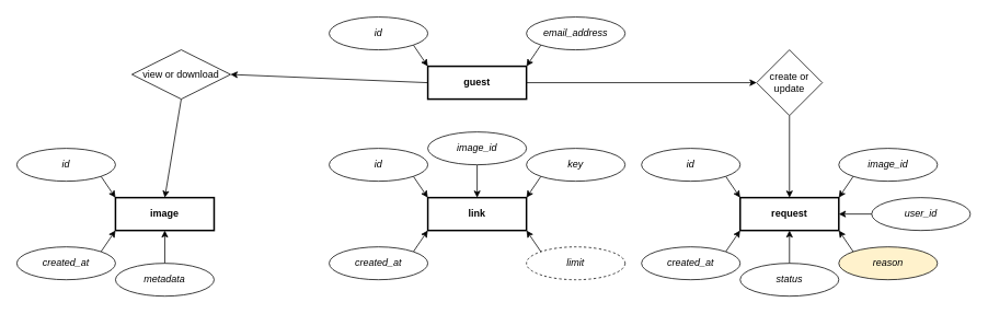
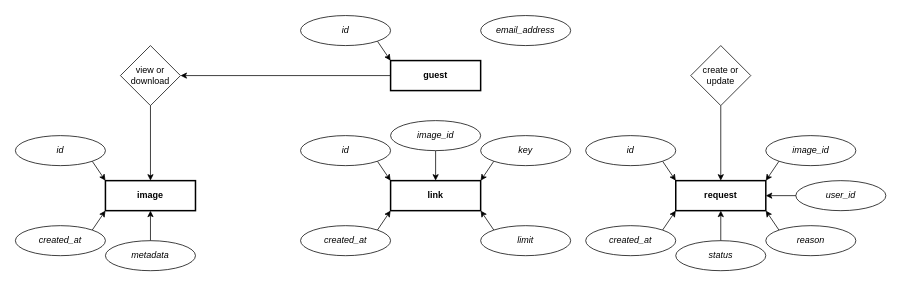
  <mxCell id="0" />
  <mxCell id="1" parent="0" />
  <mxCell id="2" value="request" style="rounded=0;whiteSpace=wrap;html=1;fontStyle=1;strokeWidth=2;" vertex="1" parent="1"><mxGeometry x="900" y="240" width="120" height="40" as="geometry" /></mxCell>
  <mxCell id="3" style="edgeStyle=none;html=1;exitX=0;exitY=0;exitDx=0;exitDy=0;entryX=1;entryY=1;entryDx=0;entryDy=0;startArrow=none;startFill=0;" edge="1" parent="1" source="4" target="2"><mxGeometry relative="1" as="geometry" /></mxCell>
- <mxCell id="4" value="reason" style="ellipse;whiteSpace=wrap;html=1;fontStyle=2;fillColor=#fff2cc;" vertex="1" parent="1"><mxGeometry x="1020" y="300" width="120" height="40" as="geometry" /></mxCell>
+ <mxCell id="4" value="reason" style="ellipse;whiteSpace=wrap;html=1;fontStyle=2" vertex="1" parent="1"><mxGeometry x="1020" y="300" width="120" height="40" as="geometry" /></mxCell>
  <mxCell id="5" value="user_id" style="ellipse;whiteSpace=wrap;html=1;fontStyle=2" vertex="1" parent="1"><mxGeometry x="1060" y="240" width="120" height="40" as="geometry" /></mxCell>
  <mxCell id="6" style="edgeStyle=none;html=1;exitX=1;exitY=0;exitDx=0;exitDy=0;startArrow=none;startFill=0;" edge="1" parent="1" source="7"><mxGeometry relative="1" as="geometry"><mxPoint x="900" y="280" as="targetPoint" /></mxGeometry></mxCell>
  <mxCell id="7" value="created_at" style="ellipse;whiteSpace=wrap;html=1;fontStyle=2" vertex="1" parent="1"><mxGeometry x="780" y="300" width="120" height="40" as="geometry" /></mxCell>
  <mxCell id="8" style="edgeStyle=none;html=1;exitX=1;exitY=1;exitDx=0;exitDy=0;entryX=0;entryY=0;entryDx=0;entryDy=0;startArrow=none;startFill=0;" edge="1" parent="1" source="9" target="2"><mxGeometry relative="1" as="geometry" /></mxCell>
  <mxCell id="9" value="id" style="ellipse;whiteSpace=wrap;html=1;fontStyle=2" vertex="1" parent="1"><mxGeometry x="780" y="180" width="120" height="40" as="geometry" /></mxCell>
  <mxCell id="10" style="edgeStyle=none;html=1;entryX=1;entryY=0;entryDx=0;entryDy=0;startArrow=none;startFill=0;exitX=0;exitY=1;exitDx=0;exitDy=0;" edge="1" parent="1" source="11" target="2"><mxGeometry relative="1" as="geometry" /></mxCell>
  <mxCell id="11" value="image_id" style="ellipse;whiteSpace=wrap;html=1;fontStyle=2" vertex="1" parent="1"><mxGeometry x="1020" y="180" width="120" height="40" as="geometry" /></mxCell>
  <mxCell id="12" style="edgeStyle=none;html=1;exitX=0.5;exitY=1;exitDx=0;exitDy=0;entryX=0.5;entryY=0;entryDx=0;entryDy=0;" edge="1" parent="1" source="13" target="2"><mxGeometry relative="1" as="geometry" /></mxCell>
  <mxCell id="13" value="create or&lt;div&gt;update&lt;/div&gt;" style="rhombus;whiteSpace=wrap;html=1;" vertex="1" parent="1"><mxGeometry x="920" y="60" width="80" height="80" as="geometry" /></mxCell>
- <mxCell id="14" style="edgeStyle=none;html=1;exitX=1;exitY=0.5;exitDx=0;exitDy=0;" edge="1" parent="1" source="16" target="13"><mxGeometry relative="1" as="geometry" /></mxCell>
  <mxCell id="15" style="edgeStyle=none;html=1;exitX=0;exitY=0.5;exitDx=0;exitDy=0;entryX=1;entryY=0.5;entryDx=0;entryDy=0;" edge="1" parent="1" source="16" target="40"><mxGeometry relative="1" as="geometry" /></mxCell>
  <mxCell id="16" value="guest" style="rounded=0;whiteSpace=wrap;html=1;fontStyle=1;strokeWidth=2;" vertex="1" parent="1"><mxGeometry x="520" y="80" width="120" height="40" as="geometry" /></mxCell>
  <mxCell id="17" style="edgeStyle=none;html=1;exitX=1;exitY=1;exitDx=0;exitDy=0;entryX=0;entryY=0;entryDx=0;entryDy=0;startArrow=none;startFill=0;" edge="1" parent="1" source="18" target="16"><mxGeometry relative="1" as="geometry" /></mxCell>
  <mxCell id="18" value="id" style="ellipse;whiteSpace=wrap;html=1;fontStyle=2" vertex="1" parent="1"><mxGeometry x="400" y="20" width="120" height="40" as="geometry" /></mxCell>
- <mxCell id="19" style="edgeStyle=none;html=1;exitX=0;exitY=1;exitDx=0;exitDy=0;entryX=1;entryY=0;entryDx=0;entryDy=0;" edge="1" parent="1" source="20" target="16"><mxGeometry relative="1" as="geometry" /></mxCell>
  <mxCell id="20" value="email_address" style="ellipse;whiteSpace=wrap;html=1;fontStyle=2" vertex="1" parent="1"><mxGeometry x="640" y="20" width="120" height="40" as="geometry" /></mxCell>
  <mxCell id="21" value="image" style="rounded=0;whiteSpace=wrap;html=1;fontStyle=1;strokeWidth=2;" vertex="1" parent="1"><mxGeometry x="140" y="240" width="120" height="40" as="geometry" /></mxCell>
  <mxCell id="22" style="edgeStyle=none;html=1;exitX=1;exitY=1;exitDx=0;exitDy=0;entryX=0;entryY=0;entryDx=0;entryDy=0;startArrow=none;startFill=0;" edge="1" parent="1" source="23" target="21"><mxGeometry relative="1" as="geometry" /></mxCell>
  <mxCell id="23" value="id" style="ellipse;whiteSpace=wrap;html=1;fontStyle=2" vertex="1" parent="1"><mxGeometry x="20" y="180" width="120" height="40" as="geometry" /></mxCell>
  <mxCell id="24" style="edgeStyle=orthogonalEdgeStyle;rounded=0;orthogonalLoop=1;jettySize=auto;html=1;exitX=0.5;exitY=0;exitDx=0;exitDy=0;entryX=0.5;entryY=1;entryDx=0;entryDy=0;" edge="1" parent="1" source="25" target="2"><mxGeometry relative="1" as="geometry" /></mxCell>
  <mxCell id="25" value="status" style="ellipse;whiteSpace=wrap;html=1;fontStyle=2" vertex="1" parent="1"><mxGeometry x="900" y="320" width="120" height="40" as="geometry" /></mxCell>
  <mxCell id="26" style="rounded=0;orthogonalLoop=1;jettySize=auto;html=1;exitX=1;exitY=0;exitDx=0;exitDy=0;entryX=0;entryY=1;entryDx=0;entryDy=0;" edge="1" parent="1" source="27" target="21"><mxGeometry relative="1" as="geometry" /></mxCell>
  <mxCell id="27" value="created_at" style="ellipse;whiteSpace=wrap;html=1;fontStyle=2" vertex="1" parent="1"><mxGeometry x="20" y="300" width="120" height="40" as="geometry" /></mxCell>
  <mxCell id="28" value="link" style="rounded=0;whiteSpace=wrap;html=1;fontStyle=1;strokeWidth=2;" vertex="1" parent="1"><mxGeometry x="520" y="240" width="120" height="40" as="geometry" /></mxCell>
  <mxCell id="29" style="rounded=0;orthogonalLoop=1;jettySize=auto;html=1;exitX=1;exitY=1;exitDx=0;exitDy=0;entryX=0;entryY=0;entryDx=0;entryDy=0;" edge="1" parent="1" source="30" target="28"><mxGeometry relative="1" as="geometry" /></mxCell>
  <mxCell id="30" value="id" style="ellipse;whiteSpace=wrap;html=1;fontStyle=2" vertex="1" parent="1"><mxGeometry x="400" y="180" width="120" height="40" as="geometry" /></mxCell>
  <mxCell id="31" style="rounded=0;orthogonalLoop=1;jettySize=auto;html=1;exitX=0;exitY=1;exitDx=0;exitDy=0;entryX=1;entryY=0;entryDx=0;entryDy=0;" edge="1" parent="1" source="32" target="28"><mxGeometry relative="1" as="geometry" /></mxCell>
  <mxCell id="32" value="key" style="ellipse;whiteSpace=wrap;html=1;fontStyle=2" vertex="1" parent="1"><mxGeometry x="640" y="180" width="120" height="40" as="geometry" /></mxCell>
  <mxCell id="33" style="rounded=0;orthogonalLoop=1;jettySize=auto;html=1;exitX=0;exitY=0;exitDx=0;exitDy=0;entryX=1;entryY=1;entryDx=0;entryDy=0;" edge="1" parent="1" source="34" target="28"><mxGeometry relative="1" as="geometry" /></mxCell>
- <mxCell id="34" value="limit" style="ellipse;whiteSpace=wrap;html=1;fontStyle=2;dashed=1;" vertex="1" parent="1"><mxGeometry x="640" y="300" width="120" height="40" as="geometry" /></mxCell>
+ <mxCell id="34" value="limit" style="ellipse;whiteSpace=wrap;html=1;fontStyle=2" vertex="1" parent="1"><mxGeometry x="640" y="300" width="120" height="40" as="geometry" /></mxCell>
  <mxCell id="35" style="rounded=0;orthogonalLoop=1;jettySize=auto;html=1;exitX=1;exitY=0;exitDx=0;exitDy=0;entryX=0;entryY=1;entryDx=0;entryDy=0;" edge="1" parent="1" source="36" target="28"><mxGeometry relative="1" as="geometry" /></mxCell>
  <mxCell id="36" value="created_at" style="ellipse;whiteSpace=wrap;html=1;fontStyle=2" vertex="1" parent="1"><mxGeometry x="400" y="300" width="120" height="40" as="geometry" /></mxCell>
  <mxCell id="37" value="" style="edgeStyle=orthogonalEdgeStyle;rounded=0;orthogonalLoop=1;jettySize=auto;html=1;" edge="1" parent="1" source="38" target="28"><mxGeometry relative="1" as="geometry" /></mxCell>
  <mxCell id="38" value="image_id" style="ellipse;whiteSpace=wrap;html=1;fontStyle=2" vertex="1" parent="1"><mxGeometry x="520" y="160" width="120" height="40" as="geometry" /></mxCell>
  <mxCell id="39" style="edgeStyle=none;html=1;exitX=0.5;exitY=1;exitDx=0;exitDy=0;entryX=0.5;entryY=0;entryDx=0;entryDy=0;" edge="1" parent="1" source="40" target="21"><mxGeometry relative="1" as="geometry" /></mxCell>
- <mxCell id="40" value="view or download" style="rhombus;whiteSpace=wrap;html=1;" vertex="1" parent="1"><mxGeometry x="160" y="60" width="120" height="60" as="geometry" /></mxCell>
+ <mxCell id="40" value="view or download" style="rhombus;whiteSpace=wrap;html=1;" vertex="1" parent="1"><mxGeometry x="160" y="60" width="80" height="80" as="geometry" /></mxCell>
  <mxCell id="41" style="edgeStyle=none;html=1;entryX=0.5;entryY=1;entryDx=0;entryDy=0;" edge="1" parent="1" source="42" target="21"><mxGeometry relative="1" as="geometry" /></mxCell>
  <mxCell id="42" value="metadata" style="ellipse;whiteSpace=wrap;html=1;fontStyle=2" vertex="1" parent="1"><mxGeometry x="140" y="320" width="120" height="40" as="geometry" /></mxCell>
  <mxCell id="43" style="edgeStyle=none;html=1;exitX=0;exitY=0.5;exitDx=0;exitDy=0;entryX=1;entryY=0.5;entryDx=0;entryDy=0;" edge="1" parent="1" source="5" target="2"><mxGeometry relative="1" as="geometry" /></mxCell>
